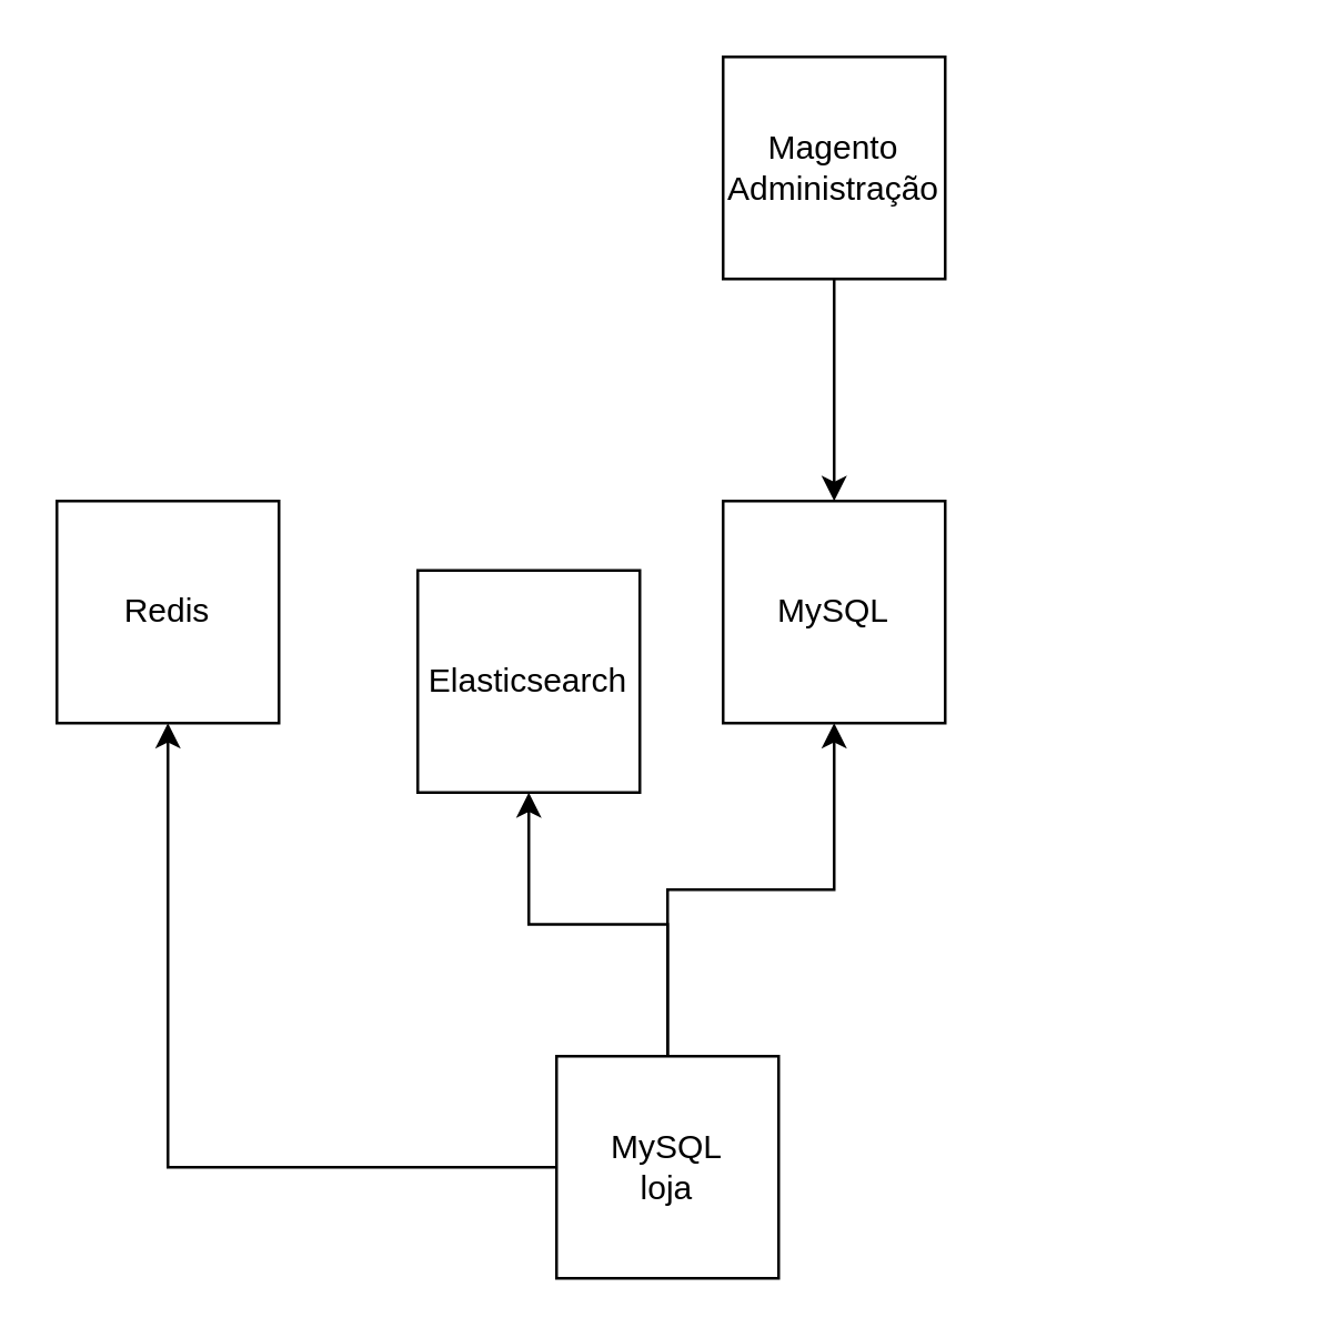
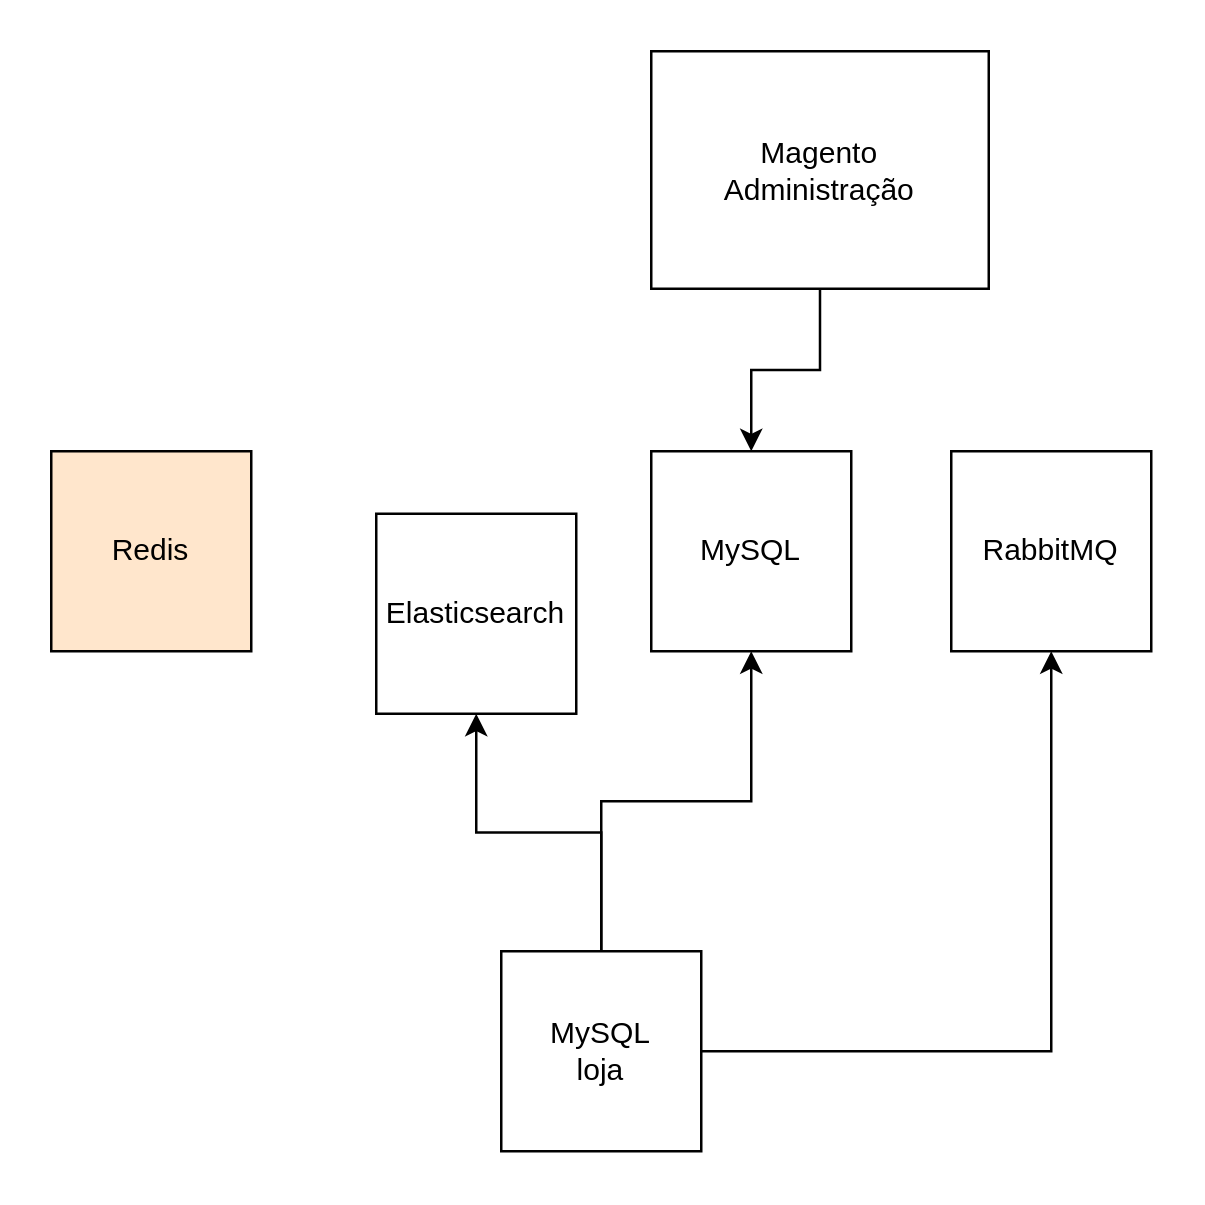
  <mxCell id="0" />
  <mxCell id="1" parent="0" />
- <mxCell id="2" style="edgeStyle=orthogonalEdgeStyle;rounded=0;orthogonalLoop=1;jettySize=auto;html=1;entryX=0.5;entryY=1;entryDx=0;entryDy=0;" edge="1" parent="1" source="6" target="8"><mxGeometry relative="1" as="geometry" /></mxCell>
  <mxCell id="3" style="edgeStyle=orthogonalEdgeStyle;rounded=0;orthogonalLoop=1;jettySize=auto;html=1;entryX=0.5;entryY=1;entryDx=0;entryDy=0;" edge="1" parent="1" source="6" target="7"><mxGeometry relative="1" as="geometry" /></mxCell>
+ <mxCell id="4" style="edgeStyle=orthogonalEdgeStyle;rounded=0;orthogonalLoop=1;jettySize=auto;html=1;entryX=0.5;entryY=1;entryDx=0;entryDy=0;" edge="1" parent="1" source="6" target="9"><mxGeometry relative="1" as="geometry" /></mxCell>
  <mxCell id="5" style="edgeStyle=orthogonalEdgeStyle;rounded=0;orthogonalLoop=1;jettySize=auto;html=1;entryX=0.5;entryY=1;entryDx=0;entryDy=0;" edge="1" parent="1" source="6" target="10"><mxGeometry relative="1" as="geometry" /></mxCell>
  <mxCell id="6" value="MySQL&lt;div&gt;loja&lt;/div&gt;" style="whiteSpace=wrap;html=1;aspect=fixed;" vertex="1" parent="1"><mxGeometry x="200" y="380" width="80" height="80" as="geometry" /></mxCell>
  <mxCell id="7" value="Elasticsearch" style="whiteSpace=wrap;html=1;aspect=fixed;" vertex="1" parent="1"><mxGeometry x="150" y="205" width="80" height="80" as="geometry" /></mxCell>
- <mxCell id="8" value="Redis" style="whiteSpace=wrap;html=1;aspect=fixed;" vertex="1" parent="1"><mxGeometry x="20" y="180" width="80" height="80" as="geometry" /></mxCell>
+ <mxCell id="8" value="Redis" style="whiteSpace=wrap;html=1;aspect=fixed;fillColor=#ffe6cc;" vertex="1" parent="1"><mxGeometry x="20" y="180" width="80" height="80" as="geometry" /></mxCell>
+ <mxCell id="9" value="RabbitMQ" style="whiteSpace=wrap;html=1;aspect=fixed;" vertex="1" parent="1"><mxGeometry x="380" y="180" width="80" height="80" as="geometry" /></mxCell>
  <mxCell id="10" value="MySQL" style="whiteSpace=wrap;html=1;aspect=fixed;" vertex="1" parent="1"><mxGeometry x="260" y="180" width="80" height="80" as="geometry" /></mxCell>
  <mxCell id="11" value="" style="edgeStyle=orthogonalEdgeStyle;rounded=0;orthogonalLoop=1;jettySize=auto;html=1;" edge="1" parent="1" source="12" target="10"><mxGeometry relative="1" as="geometry" /></mxCell>
- <mxCell id="12" value="Magento&lt;div&gt;Administração&lt;/div&gt;" style="whiteSpace=wrap;html=1;aspect=fixed;" vertex="1" parent="1"><mxGeometry x="260" y="20" width="80" height="80" as="geometry" /></mxCell>
+ <mxCell id="12" value="Magento&lt;div&gt;Administração&lt;/div&gt;" style="whiteSpace=wrap;html=1;aspect=fixed;" vertex="1" parent="1"><mxGeometry x="260" y="20" width="135" height="95" as="geometry" /></mxCell>
